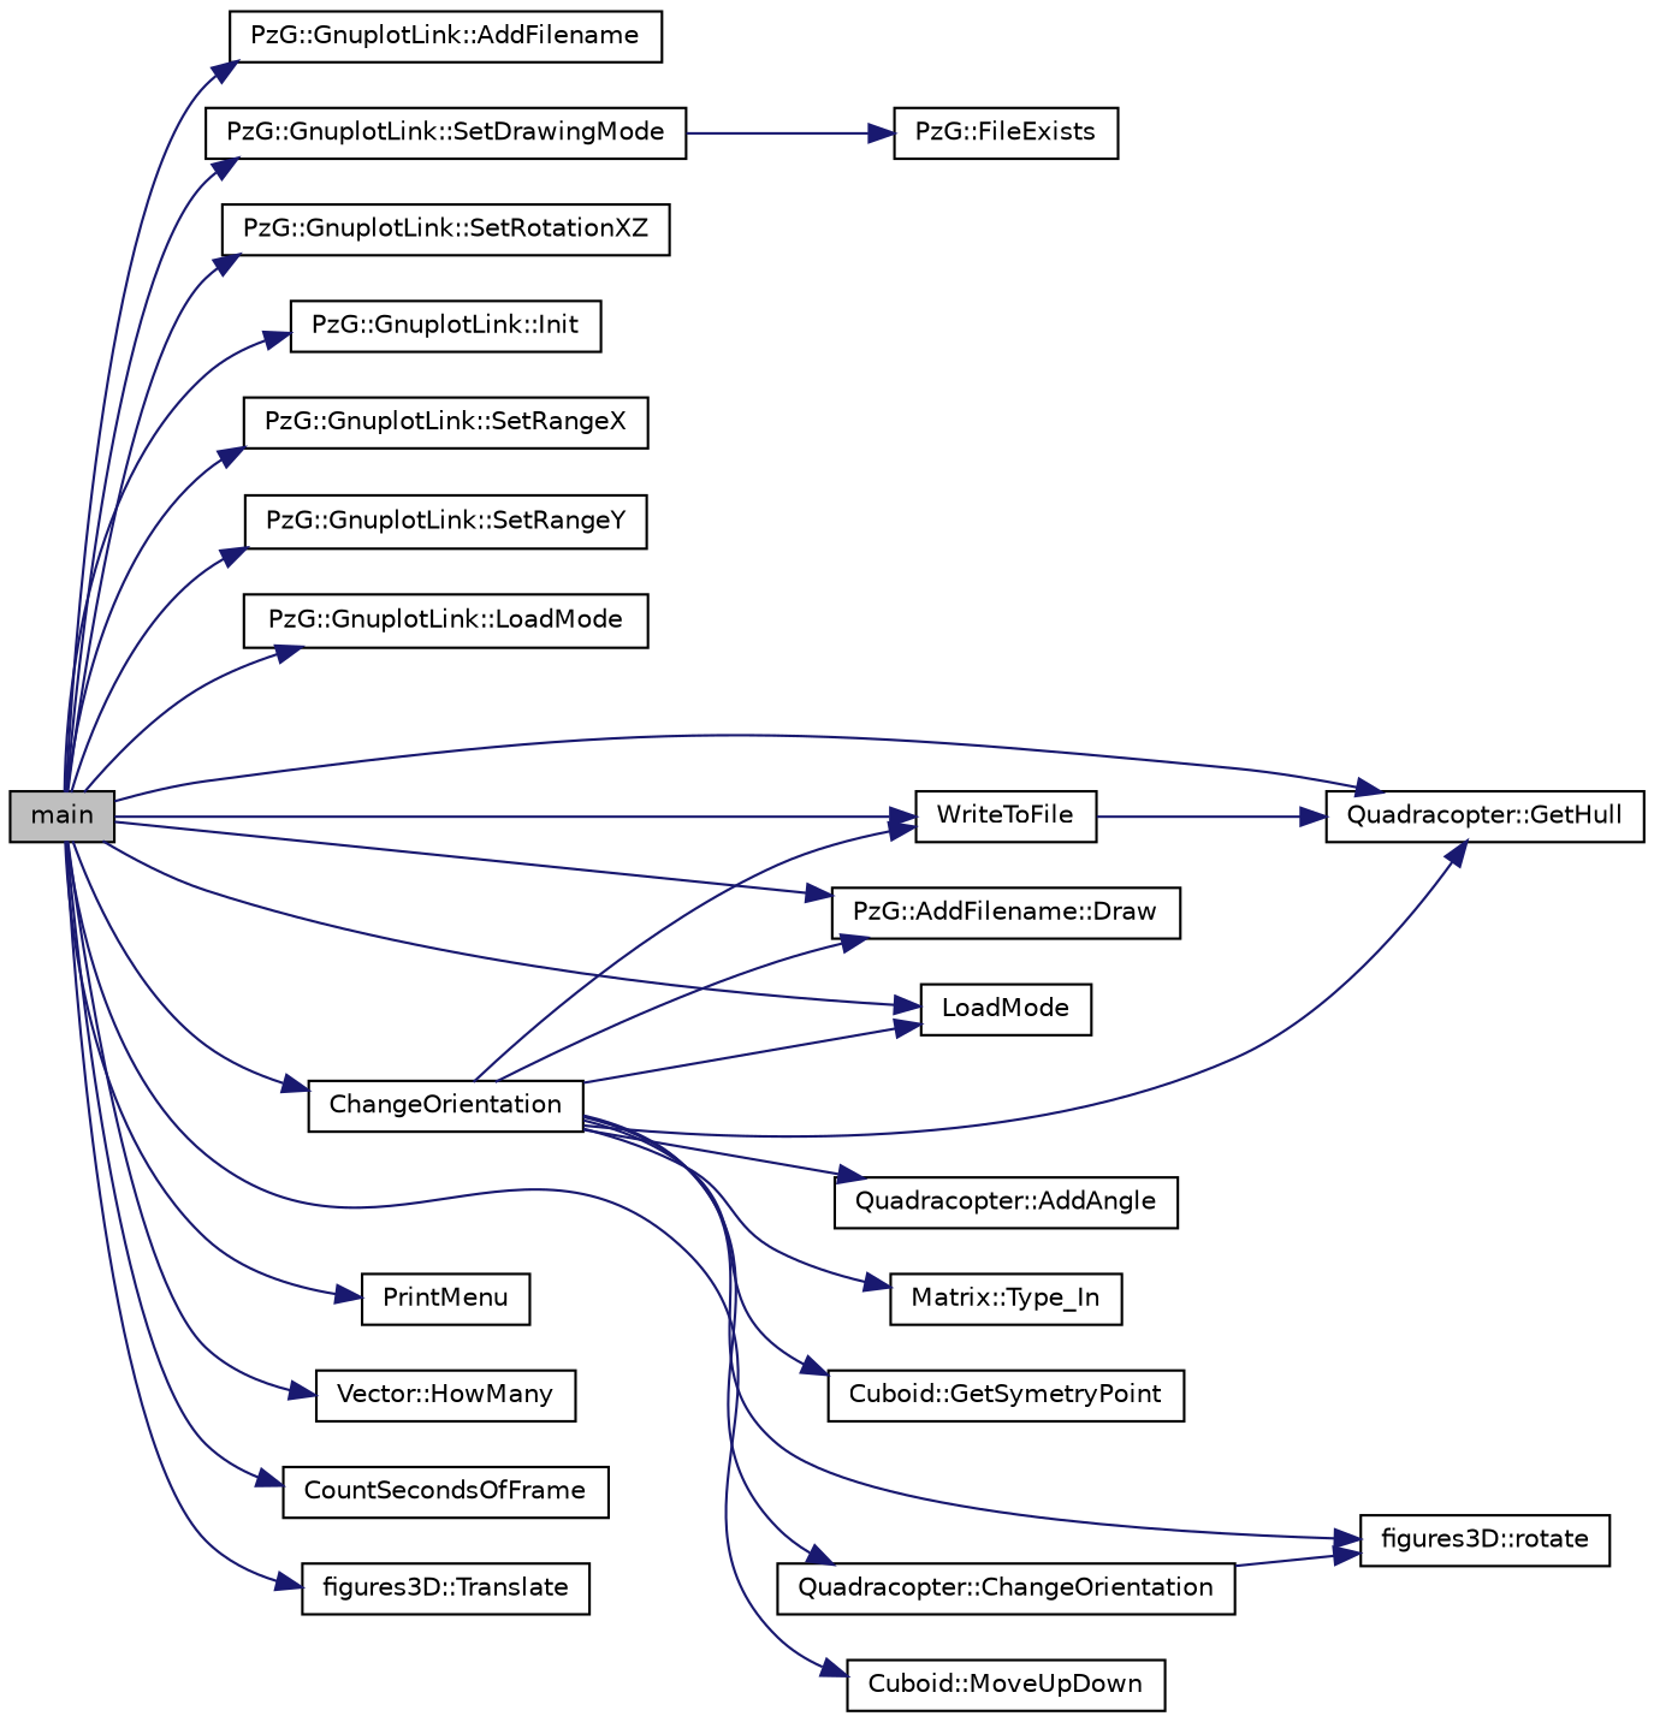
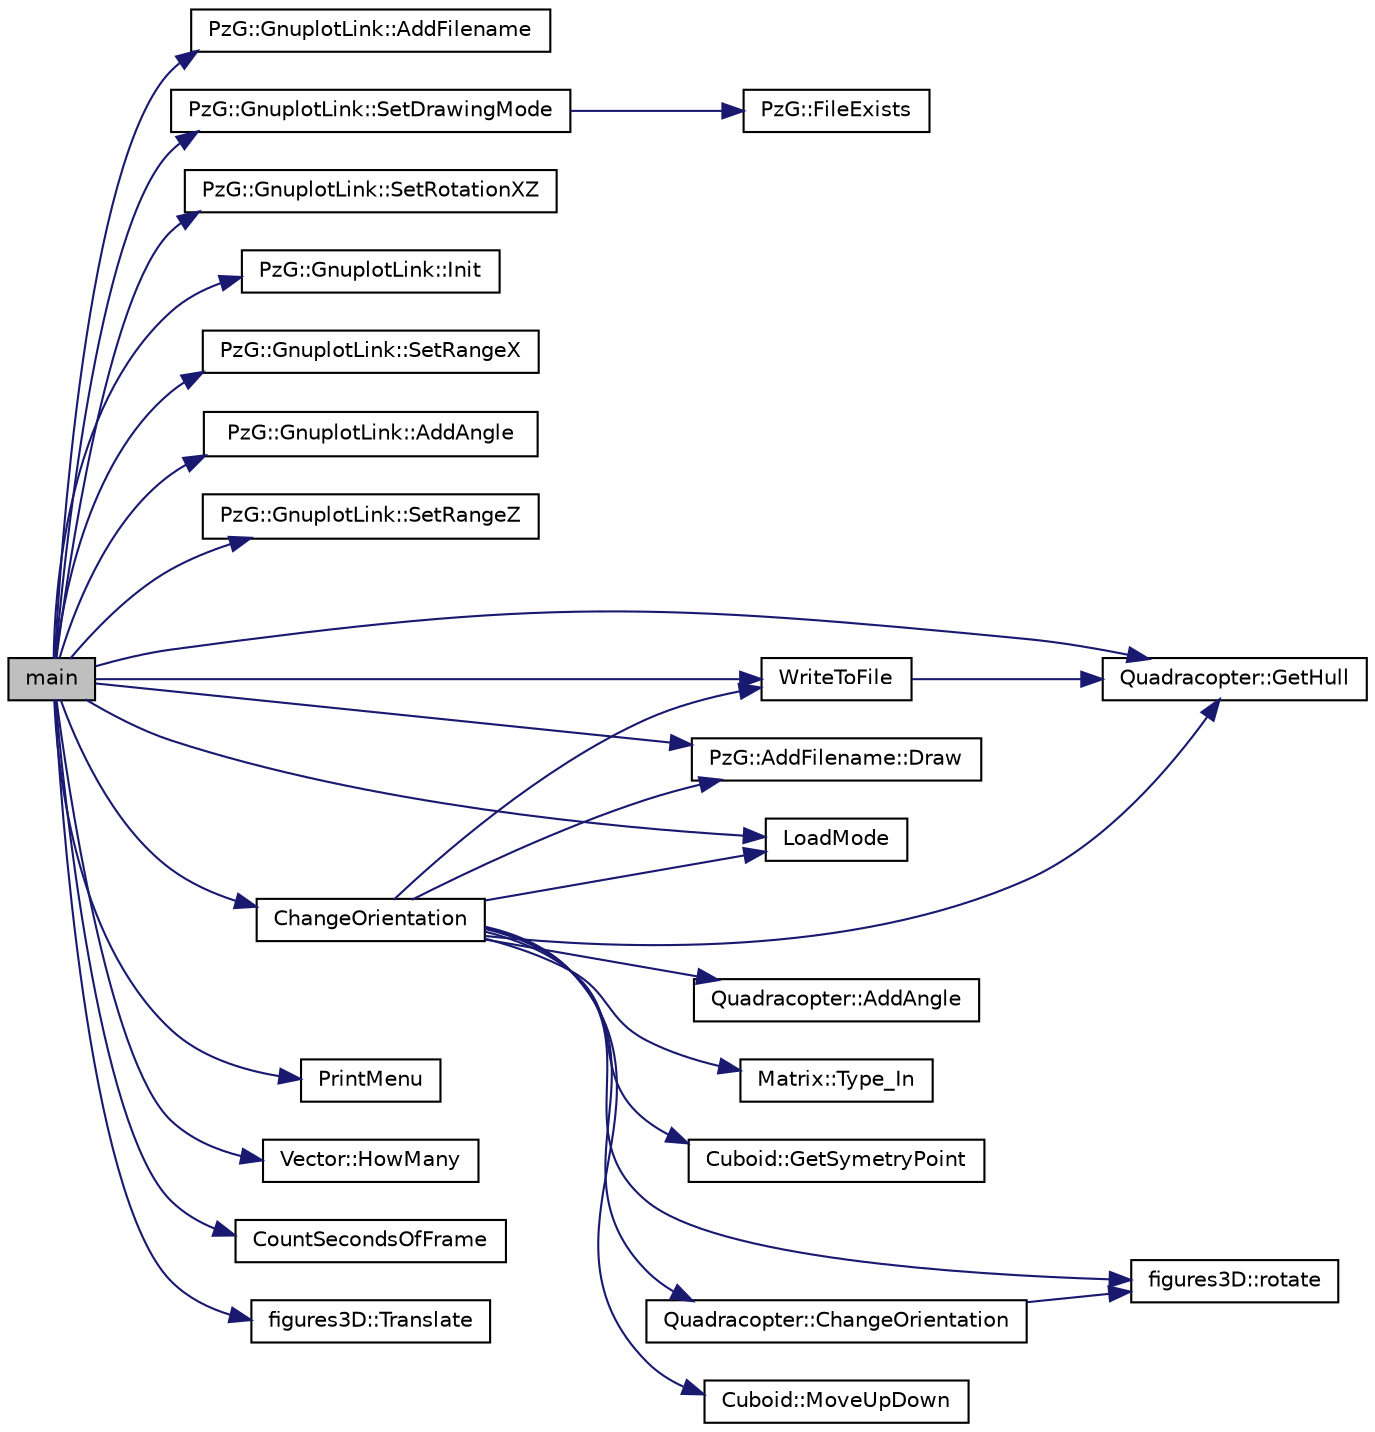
  digraph {
    rankdir=LR
    node [color=black fillcolor=white fontname=Helvetica fontsize=10 shape=record style=filled]
    edge [color=midnightblue fontname=Helvetica fontsize=10 labelfontname=Helvetica labelfontsize=10 style=solid]
    n1 [fillcolor=grey75 fontcolor=black height=0.2 label=main width=0.4]
    n2 [height=0.2 label="PzG::GnuplotLink::AddFilename" width=0.4]
    n3 [height=0.2 label="PzG::GnuplotLink::SetDrawingMode" width=0.4]
    n4 [height=0.2 label="PzG::GnuplotLink::SetRotationXZ" width=0.4]
    n5 [height=0.2 label="PzG::GnuplotLink::Init" width=0.4]
    n6 [height=0.2 label="PzG::GnuplotLink::SetRangeX" width=0.4]
-   n7 [height=0.2 label="PzG::GnuplotLink::SetRangeY" width=0.4]
-   n8 [height=0.2 label="PzG::GnuplotLink::LoadMode" width=0.4]
+   n7 [height=0.2 label="PzG::GnuplotLink::AddAngle" width=0.4]
+   n8 [height=0.2 label="PzG::GnuplotLink::SetRangeZ" width=0.4]
    n9 [height=0.2 label=WriteToFile width=0.4]
    n10 [height=0.2 label="Quadracopter::GetHull" width=0.4]
    n11 [height=0.2 label=PrintMenu width=0.4]
    n12 [height=0.2 label="Vector::HowMany" width=0.4]
    n13 [height=0.2 label="PzG::AddFilename::Draw" width=0.4]
    n14 [height=0.2 label=ChangeOrientation width=0.4]
    n15 [height=0.2 label=LoadMode width=0.4]
    n16 [height=0.2 label=CountSecondsOfFrame width=0.4]
    n17 [height=0.2 label="Cuboid::MoveUpDown" width=0.4]
    n18 [height=0.2 label="figures3D::Translate" width=0.4]
    n19 [height=0.2 label="PzG::FileExists" width=0.4]
    n20 [height=0.2 label="Quadracopter::AddAngle" width=0.4]
    n21 [height=0.2 label="Matrix::Type_In" width=0.4]
    n22 [height=0.2 label="Cuboid::GetSymetryPoint" width=0.4]
    n23 [height=0.2 label="Quadracopter::ChangeOrientation" width=0.4]
    n24 [height=0.2 label="figures3D::rotate" width=0.4]
    n1 -> n2
    n1 -> n3
    n1 -> n4
    n1 -> n5
    n1 -> n6
    n1 -> n7
    n1 -> n8
    n1 -> n9
    n1 -> n10
    n1 -> n11
    n1 -> n12
    n1 -> n13
    n1 -> n14
    n1 -> n15
    n1 -> n16
-   n1 -> n17
+   n14 -> n17
    n1 -> n18
    n3 -> n19
    n9 -> n10
    n14 -> n9
    n14 -> n10
    n14 -> n13
    n14 -> n15
    n14 -> n20
    n14 -> n21
    n14 -> n22
    n14 -> n23
    n14 -> n24
    n23 -> n24
  }
